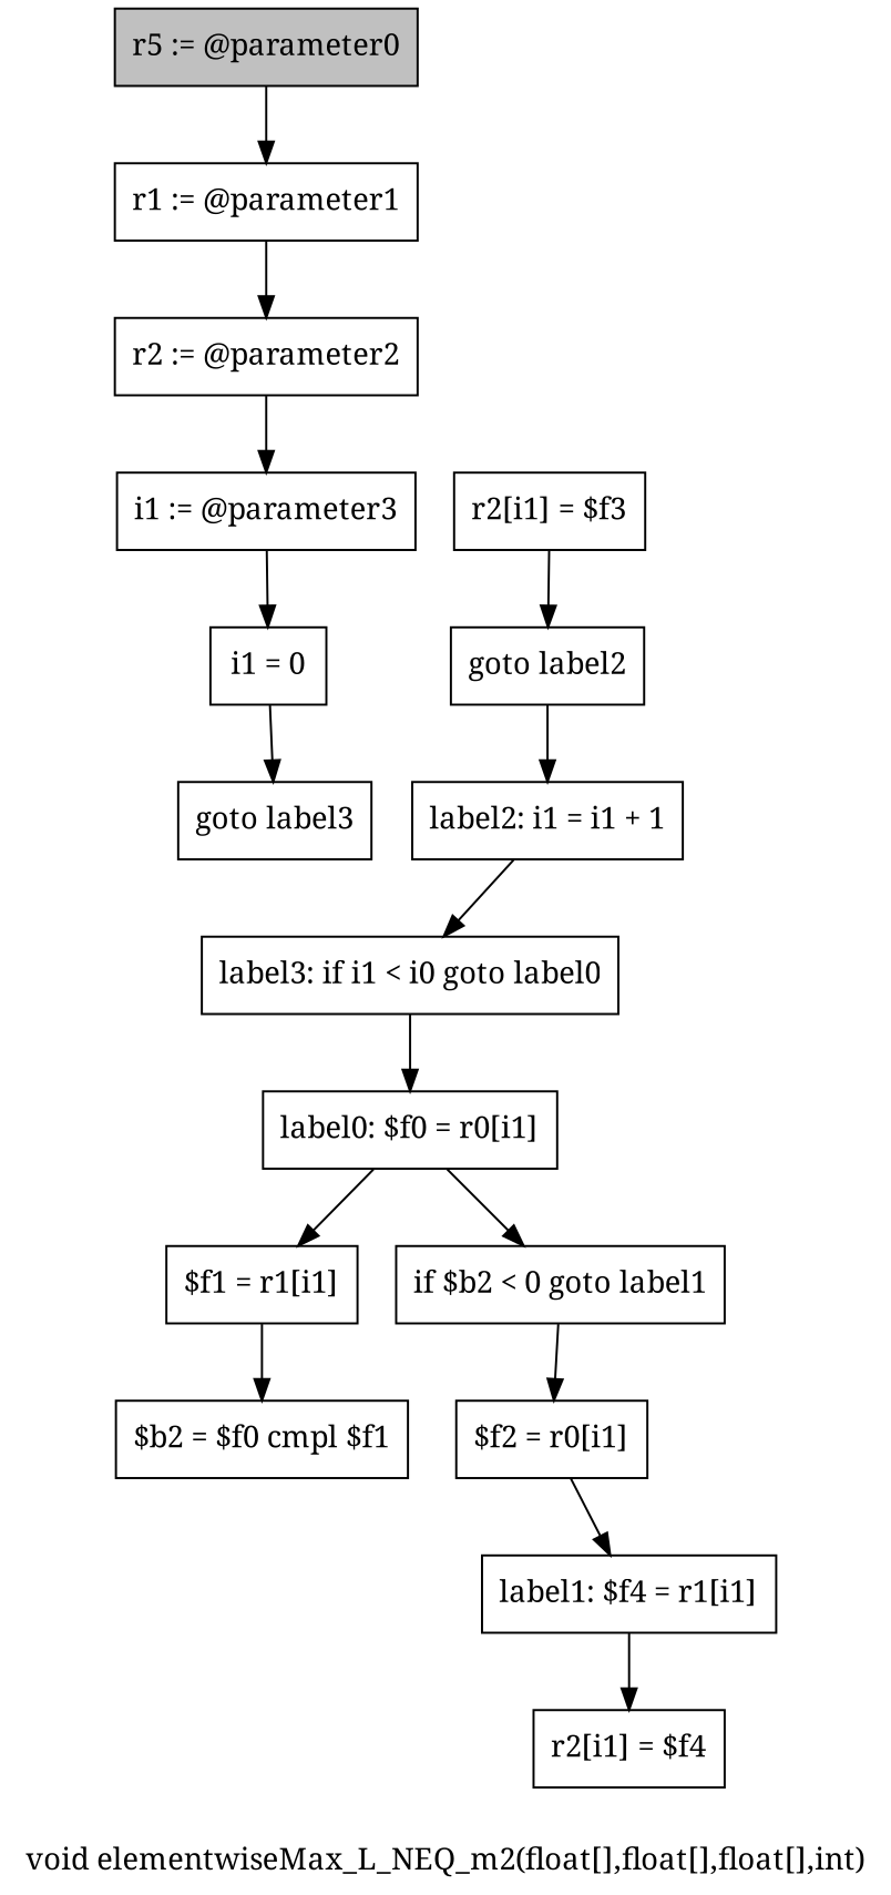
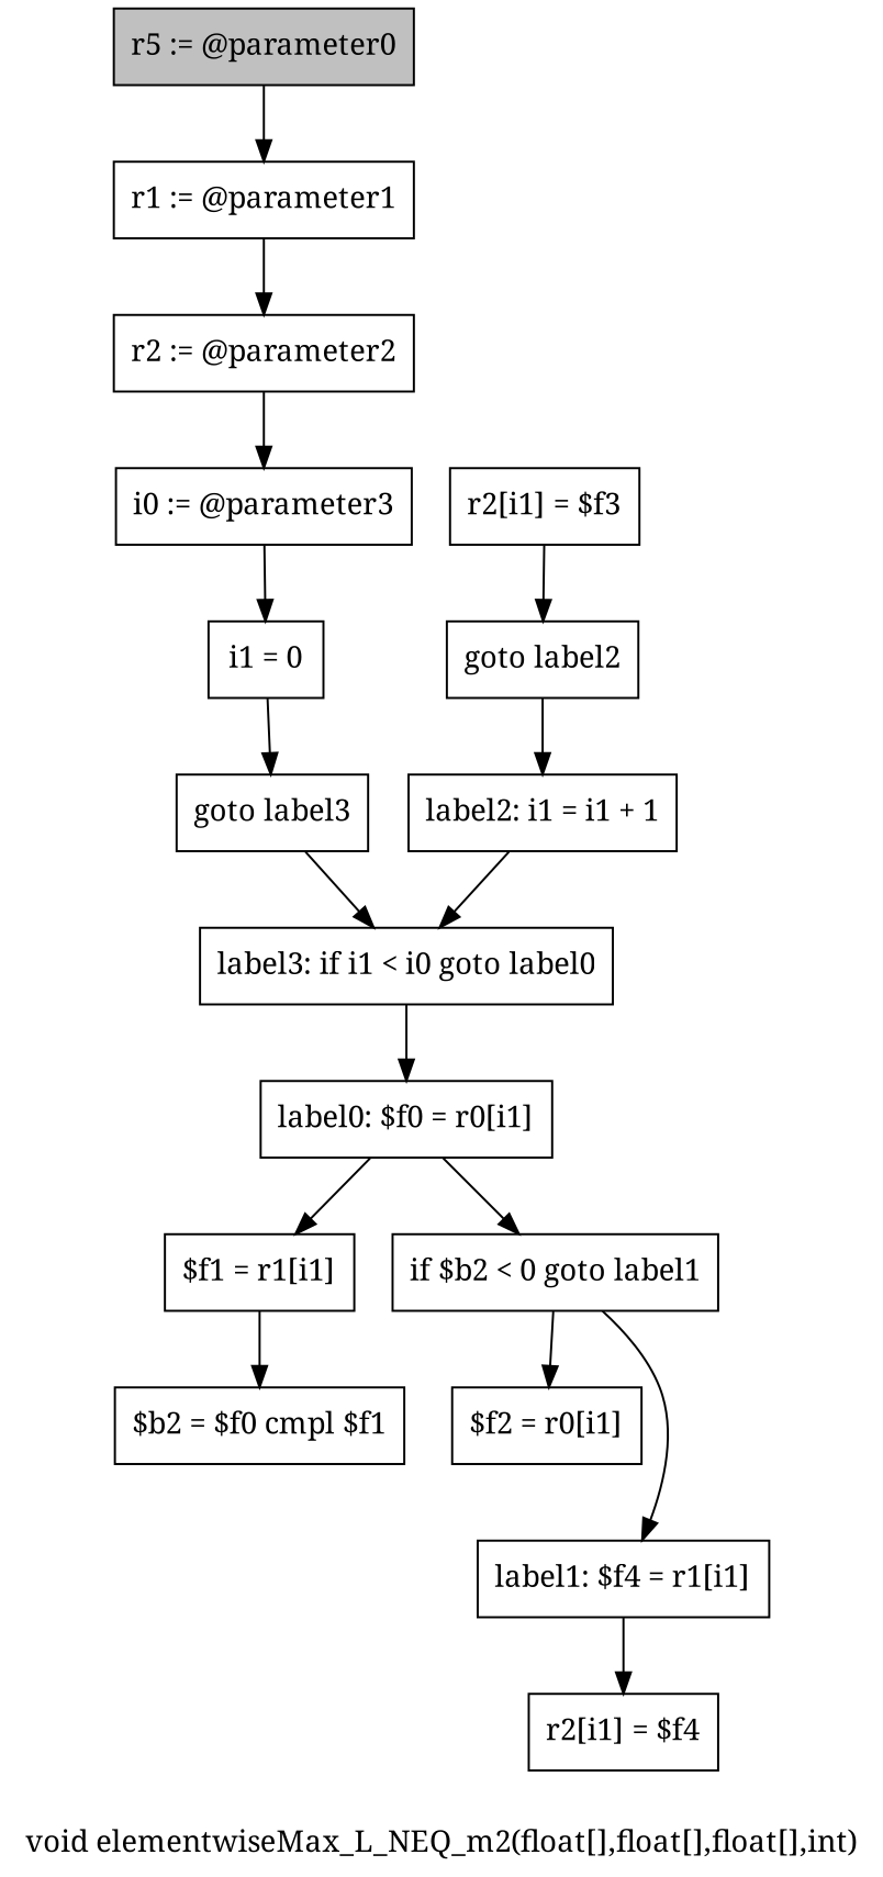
  digraph {
    fontname="Noto Serif"
    label="void elementwiseMax_L_NEQ_m2(float[],float[],float[],int)"
    node [fontname="Noto Serif" shape=box]
    edge [fontname="Noto Serif"]
    n1 [fillcolor=gray label="r5 := @parameter0" style=filled]
    n2 [label="r1 := @parameter1"]
    n3 [label="r2 := @parameter2"]
-   n4 [label="i1 := @parameter3"]
+   n4 [label="i0 := @parameter3"]
    n5 [label="i1 = 0"]
    n6 [label="goto label3"]
    n7 [label="label3: if i1 < i0 goto label0"]
    n8 [label="label0: $f0 = r0[i1]"]
    n9 [label="$f1 = r1[i1]"]
    n10 [label="if $b2 < 0 goto label1"]
    n11 [label="$b2 = $f0 cmpl $f1"]
    n12 [label="$f2 = r0[i1]"]
    n13 [label="label1: $f4 = r1[i1]"]
    n14 [label="r2[i1] = $f4"]
    n15 [label="r2[i1] = $f3"]
    n16 [label="goto label2"]
    n17 [label="label2: i1 = i1 + 1"]
    n1 -> n2
    n2 -> n3
    n3 -> n4
    n4 -> n5
    n5 -> n6
+   n6 -> n7
    n7 -> n8
    n8 -> n9
    n8 -> n10
    n9 -> n11
    n10 -> n12
-   n12 -> n13
+   n10 -> n13
    n13 -> n14
    n15 -> n16
    n16 -> n17
    n17 -> n7
  }
